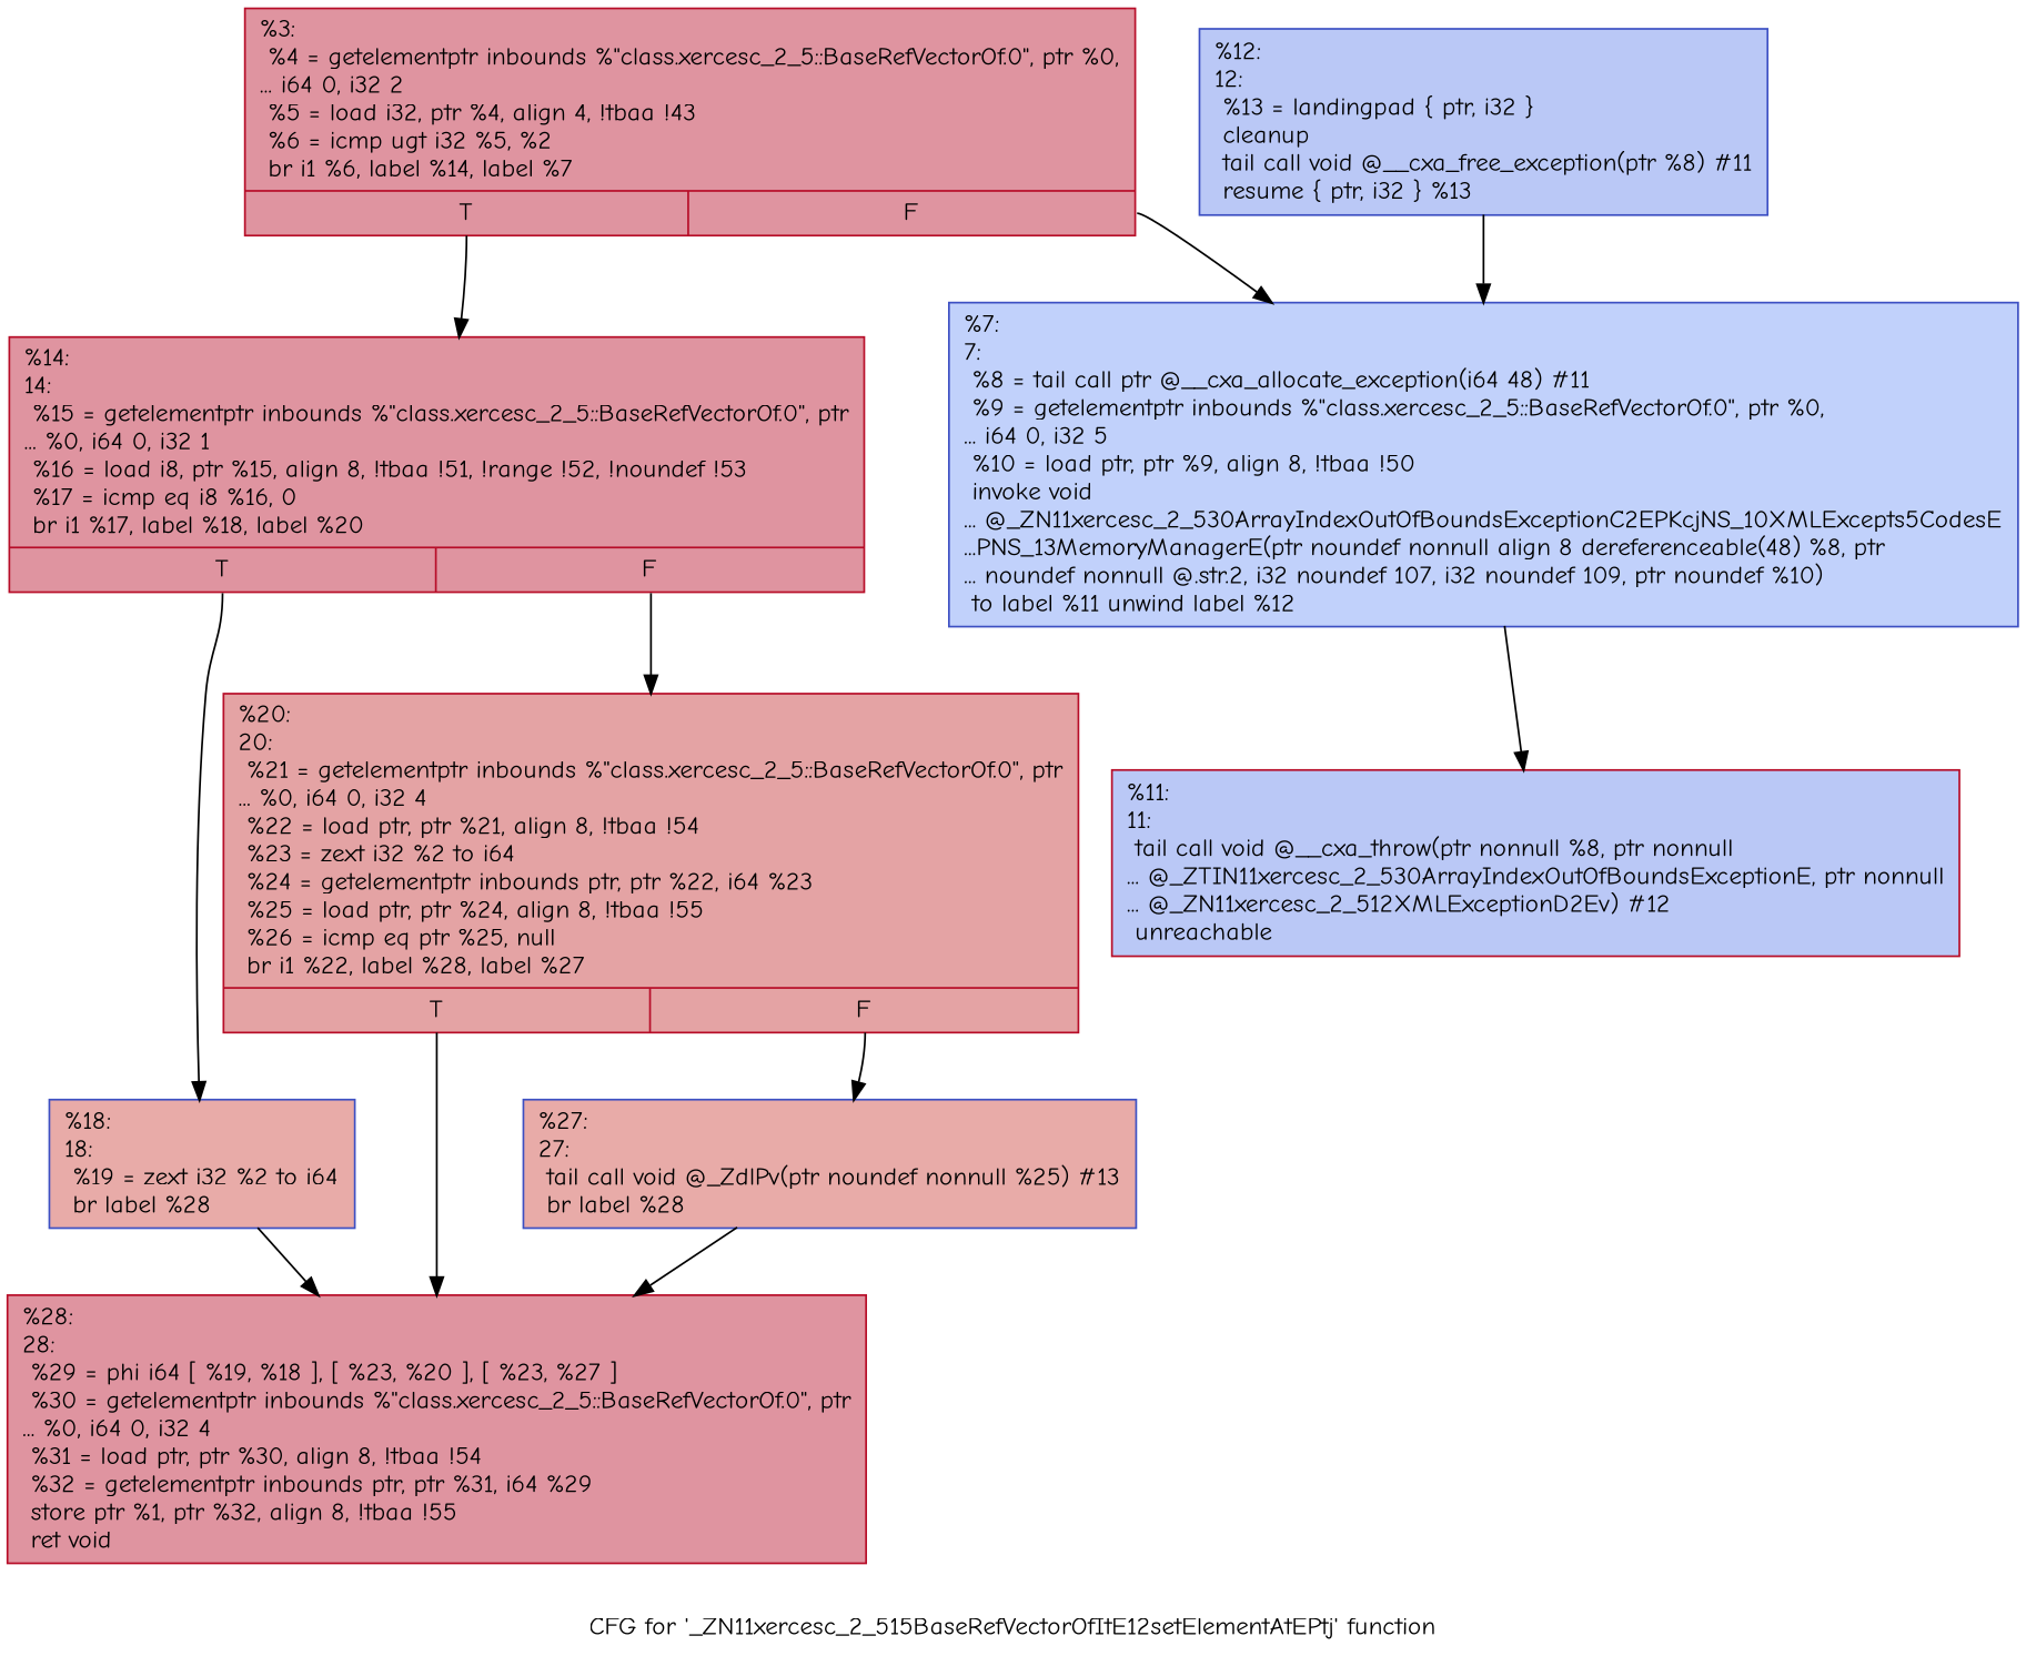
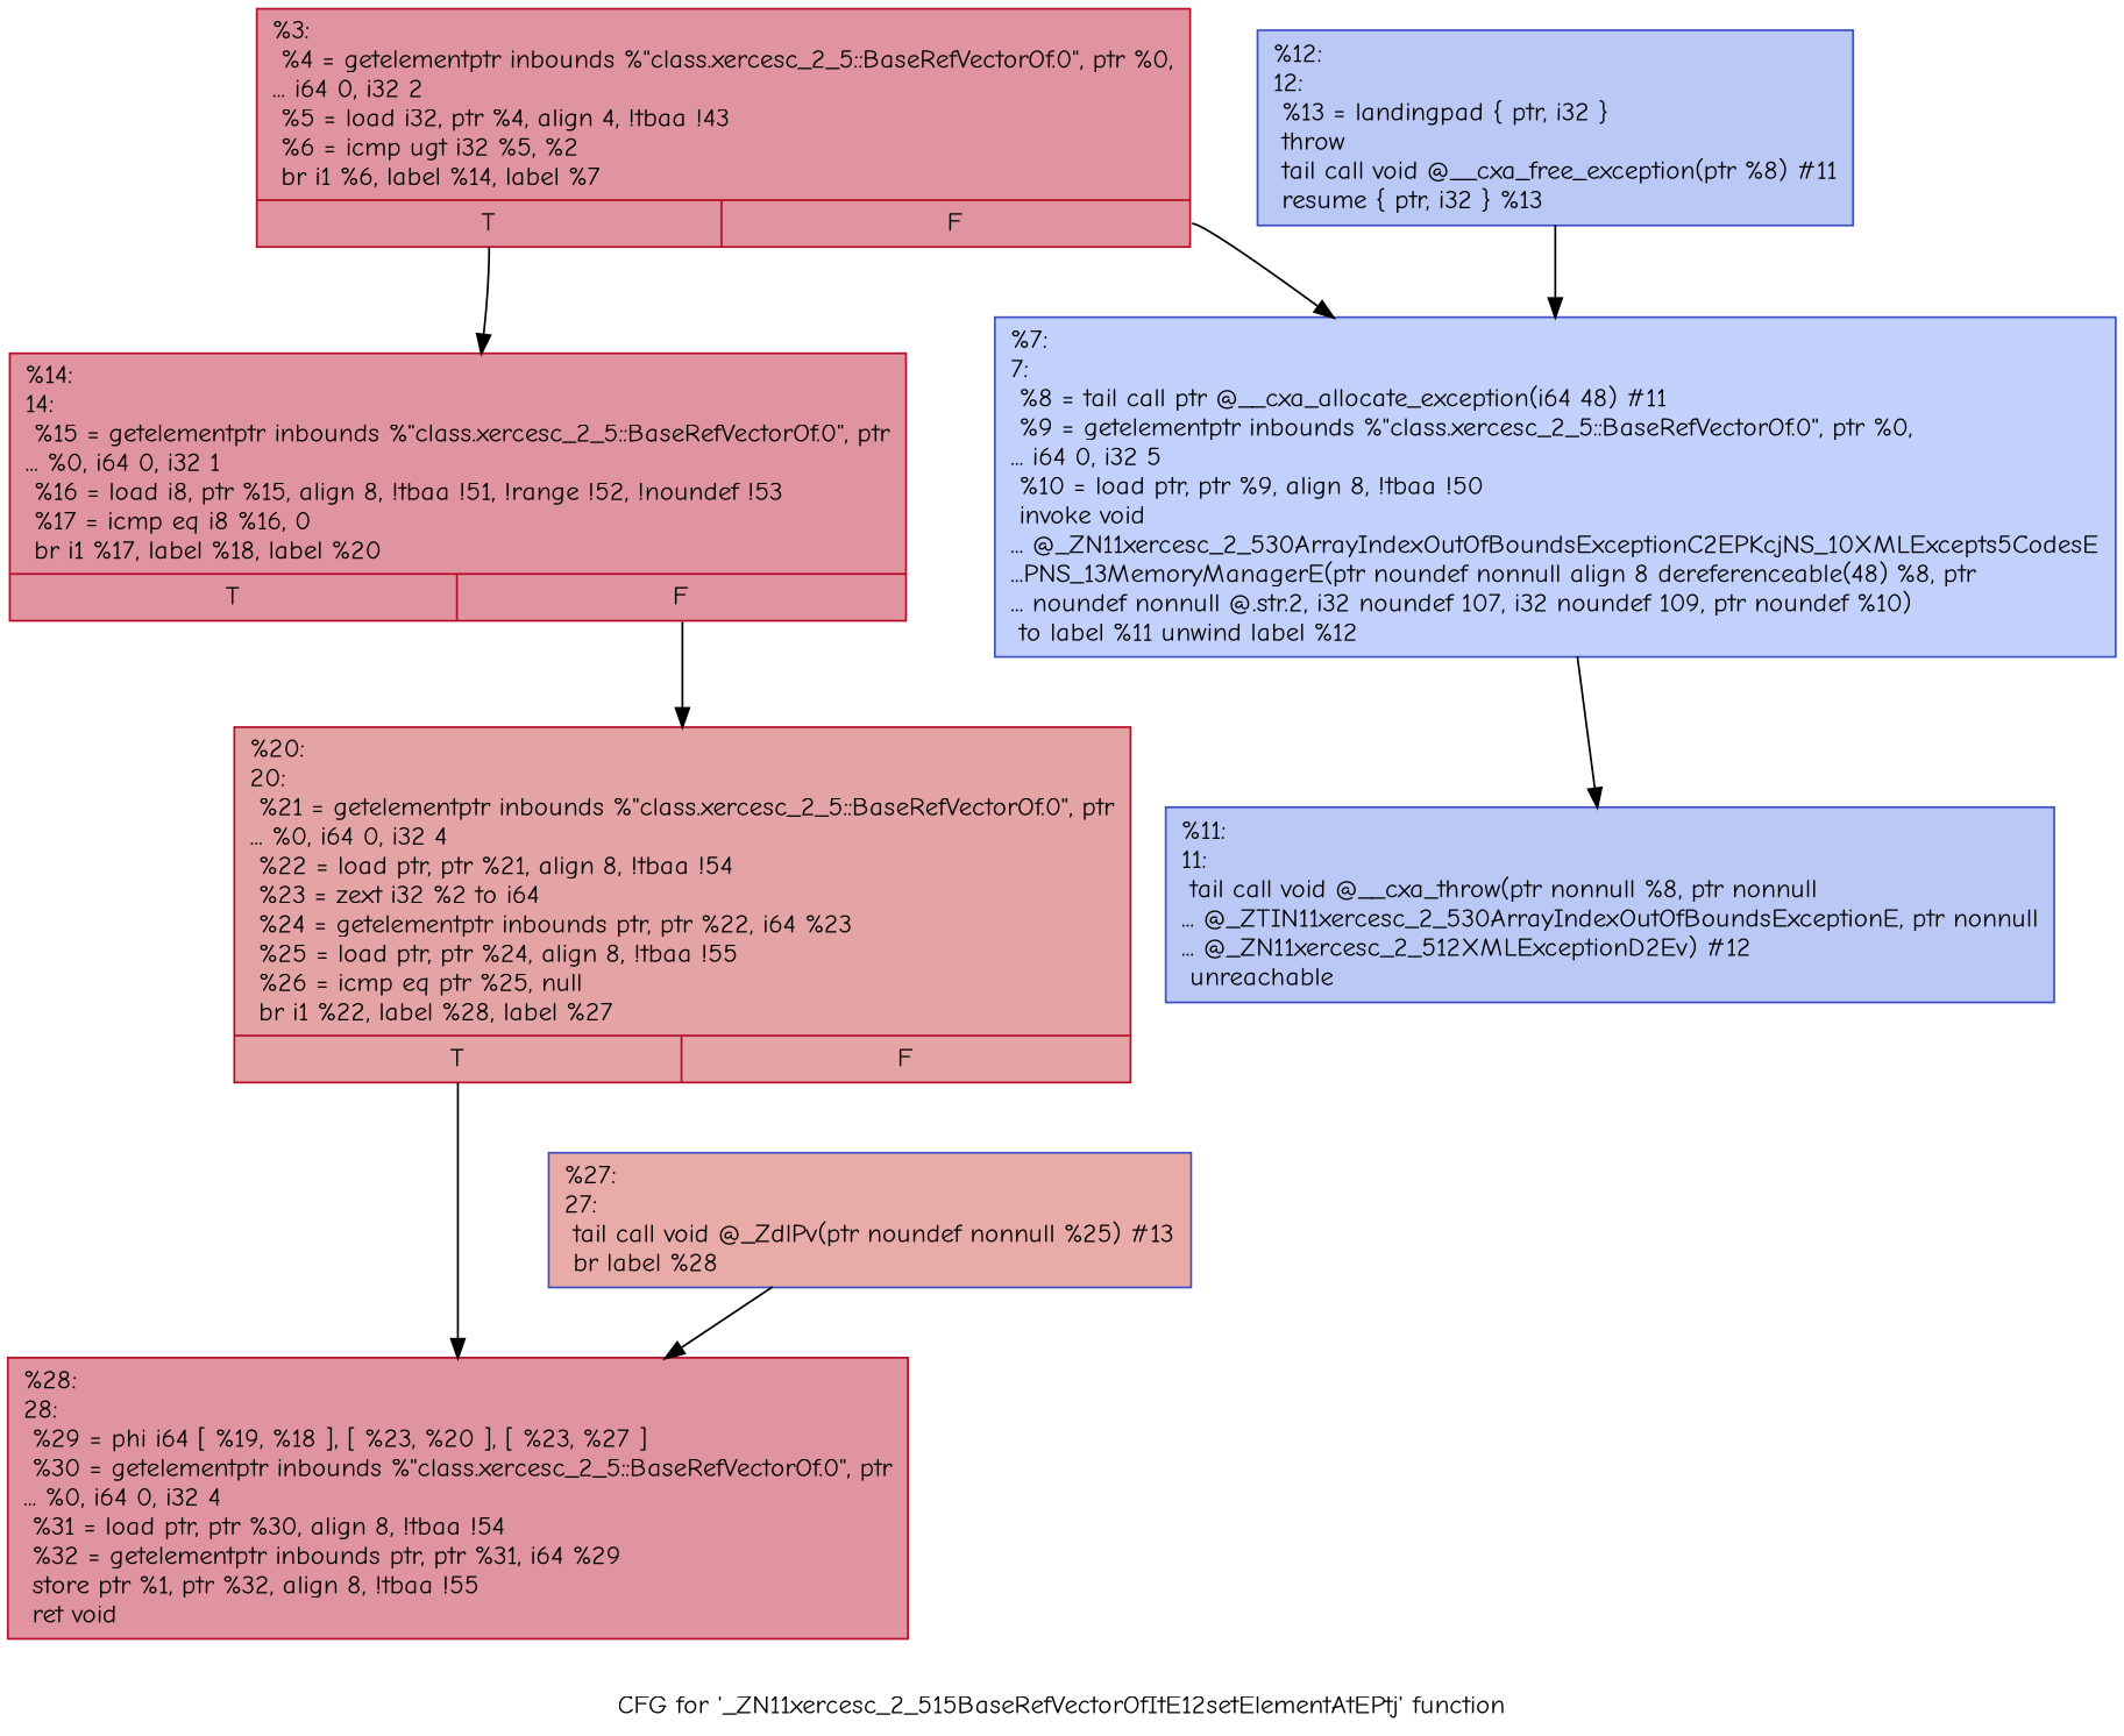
  digraph {
    fontname="Comic Neue"
    label="CFG for '_ZN11xercesc_2_515BaseRefVectorOfItE12setElementAtEPtj' function"
    node [color="#3d50c3ff" fillcolor="#b70d2870" fontname="Comic Neue" shape=record style=filled]
    edge [fontname="Comic Neue"]
    n1 [color="#b70d28ff" label="{%3:\l  %4 = getelementptr inbounds %\"class.xercesc_2_5::BaseRefVectorOf.0\", ptr %0,\l... i64 0, i32 2\l  %5 = load i32, ptr %4, align 4, !tbaa !43\l  %6 = icmp ugt i32 %5, %2\l  br i1 %6, label %14, label %7\l|{<s0>T|<s1>F}}"]
    n2 [color="#b70d28ff" label="{%14:\l14:                                               \l  %15 = getelementptr inbounds %\"class.xercesc_2_5::BaseRefVectorOf.0\", ptr\l... %0, i64 0, i32 1\l  %16 = load i8, ptr %15, align 8, !tbaa !51, !range !52, !noundef !53\l  %17 = icmp eq i8 %16, 0\l  br i1 %17, label %18, label %20\l|{<s0>T|<s1>F}}"]
    n3 [fillcolor="#7396f570" label="{%7:\l7:                                                \l  %8 = tail call ptr @__cxa_allocate_exception(i64 48) #11\l  %9 = getelementptr inbounds %\"class.xercesc_2_5::BaseRefVectorOf.0\", ptr %0,\l... i64 0, i32 5\l  %10 = load ptr, ptr %9, align 8, !tbaa !50\l  invoke void\l... @_ZN11xercesc_2_530ArrayIndexOutOfBoundsExceptionC2EPKcjNS_10XMLExcepts5CodesE\l...PNS_13MemoryManagerE(ptr noundef nonnull align 8 dereferenceable(48) %8, ptr\l... noundef nonnull @.str.2, i32 noundef 107, i32 noundef 109, ptr noundef %10)\l          to label %11 unwind label %12\l}"]
-   n4 [fillcolor="#cc403a70" label="{%18:\l18:                                               \l  %19 = zext i32 %2 to i64\l  br label %28\l}"]
    n5 [color="#b70d28ff" fillcolor="#c32e3170" label="{%20:\l20:                                               \l  %21 = getelementptr inbounds %\"class.xercesc_2_5::BaseRefVectorOf.0\", ptr\l... %0, i64 0, i32 4\l  %22 = load ptr, ptr %21, align 8, !tbaa !54\l  %23 = zext i32 %2 to i64\l  %24 = getelementptr inbounds ptr, ptr %22, i64 %23\l  %25 = load ptr, ptr %24, align 8, !tbaa !55\l  %26 = icmp eq ptr %25, null\l  br i1 %22, label %28, label %27\l|{<s0>T|<s1>F}}"]
-   n6 [color="#b70d28ff" fillcolor="#6282ea70" label="{%11:\l11:                                               \l  tail call void @__cxa_throw(ptr nonnull %8, ptr nonnull\l... @_ZTIN11xercesc_2_530ArrayIndexOutOfBoundsExceptionE, ptr nonnull\l... @_ZN11xercesc_2_512XMLExceptionD2Ev) #12\l  unreachable\l}"]
+   n6 [fillcolor="#6282ea70" label="{%11:\l11:                                               \l  tail call void @__cxa_throw(ptr nonnull %8, ptr nonnull\l... @_ZTIN11xercesc_2_530ArrayIndexOutOfBoundsExceptionE, ptr nonnull\l... @_ZN11xercesc_2_512XMLExceptionD2Ev) #12\l  unreachable\l}"]
    n7 [color="#b70d28ff" label="{%28:\l28:                                               \l  %29 = phi i64 [ %19, %18 ], [ %23, %20 ], [ %23, %27 ]\l  %30 = getelementptr inbounds %\"class.xercesc_2_5::BaseRefVectorOf.0\", ptr\l... %0, i64 0, i32 4\l  %31 = load ptr, ptr %30, align 8, !tbaa !54\l  %32 = getelementptr inbounds ptr, ptr %31, i64 %29\l  store ptr %1, ptr %32, align 8, !tbaa !55\l  ret void\l}"]
    n8 [fillcolor="#cc403a70" label="{%27:\l27:                                               \l  tail call void @_ZdlPv(ptr noundef nonnull %25) #13\l  br label %28\l}"]
-   n9 [fillcolor="#6282ea70" label="{%12:\l12:                                               \l  %13 = landingpad \{ ptr, i32 \}\l          cleanup\l  tail call void @__cxa_free_exception(ptr %8) #11\l  resume \{ ptr, i32 \} %13\l}"]
+   n9 [fillcolor="#6282ea70" label="{%12:\l12:                                               \l  %13 = landingpad \{ ptr, i32 \}\l          throw\l  tail call void @__cxa_free_exception(ptr %8) #11\l  resume \{ ptr, i32 \} %13\l}"]
    n1 -> n2 [tailport=s0]
    n1 -> n3 [tailport=s1]
-   n2 -> n4 [tailport=s0]
    n2 -> n5 [tailport=s1]
    n3 -> n6
-   n4 -> n7
    n5 -> n7 [tailport=s0]
-   n5 -> n8 [tailport=s1]
    n8 -> n7
    n9 -> n3
  }
